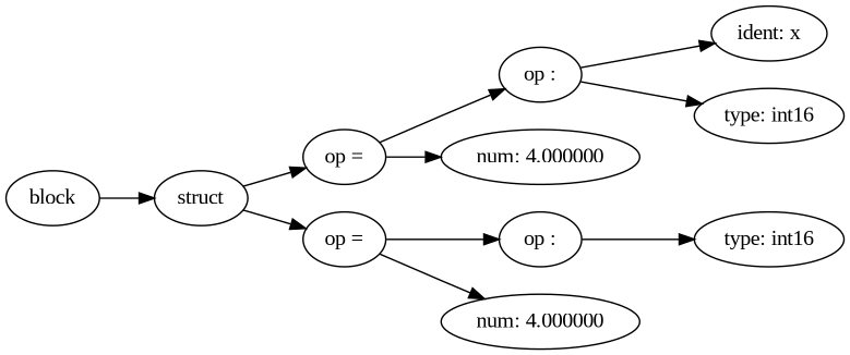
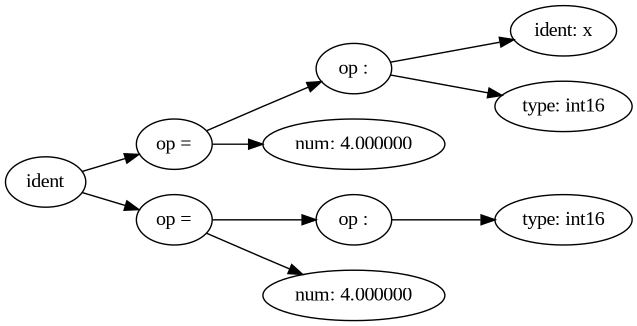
  digraph {
    fontname="Liberation Serif"
    rankdir=LR
    node [fontname="Liberation Serif"]
    edge [fontname="Liberation Serif"]
-   n1 [label=block]
-   n2 [label=struct]
+   n2 [label=ident]
    n3 [label="op ="]
    n4 [label="op ="]
    n5 [label="op :"]
    n6 [label="num: 4.000000"]
    n7 [label="op :"]
    n8 [label="num: 4.000000"]
    n9 [label="ident: x"]
    n10 [label="type: int16"]
    n11 [label="type: int16"]
-   n1 -> n2
    n2 -> n3
    n2 -> n4
    n3 -> n5
    n3 -> n6
    n4 -> n7
    n4 -> n8
    n5 -> n9
    n5 -> n10
    n7 -> n11
  }
